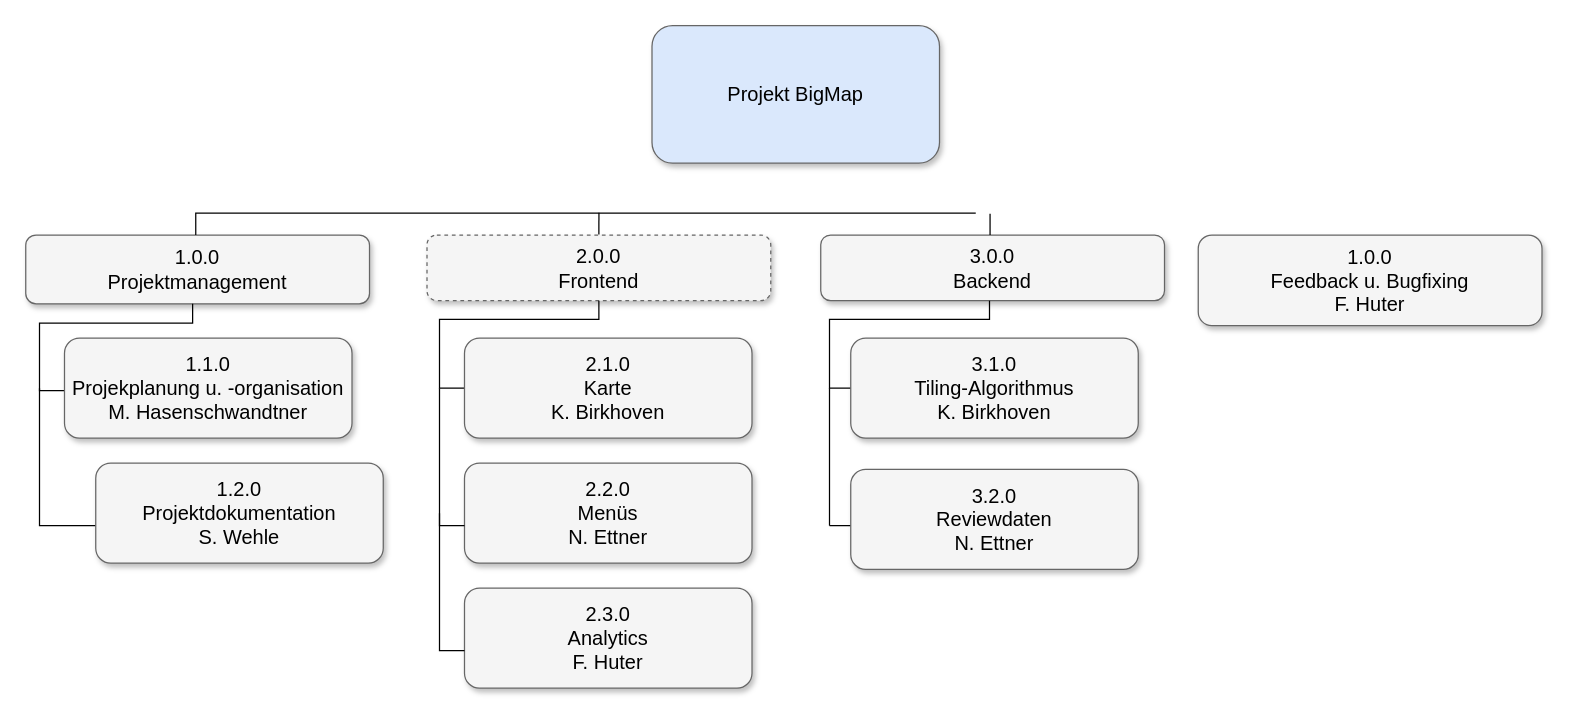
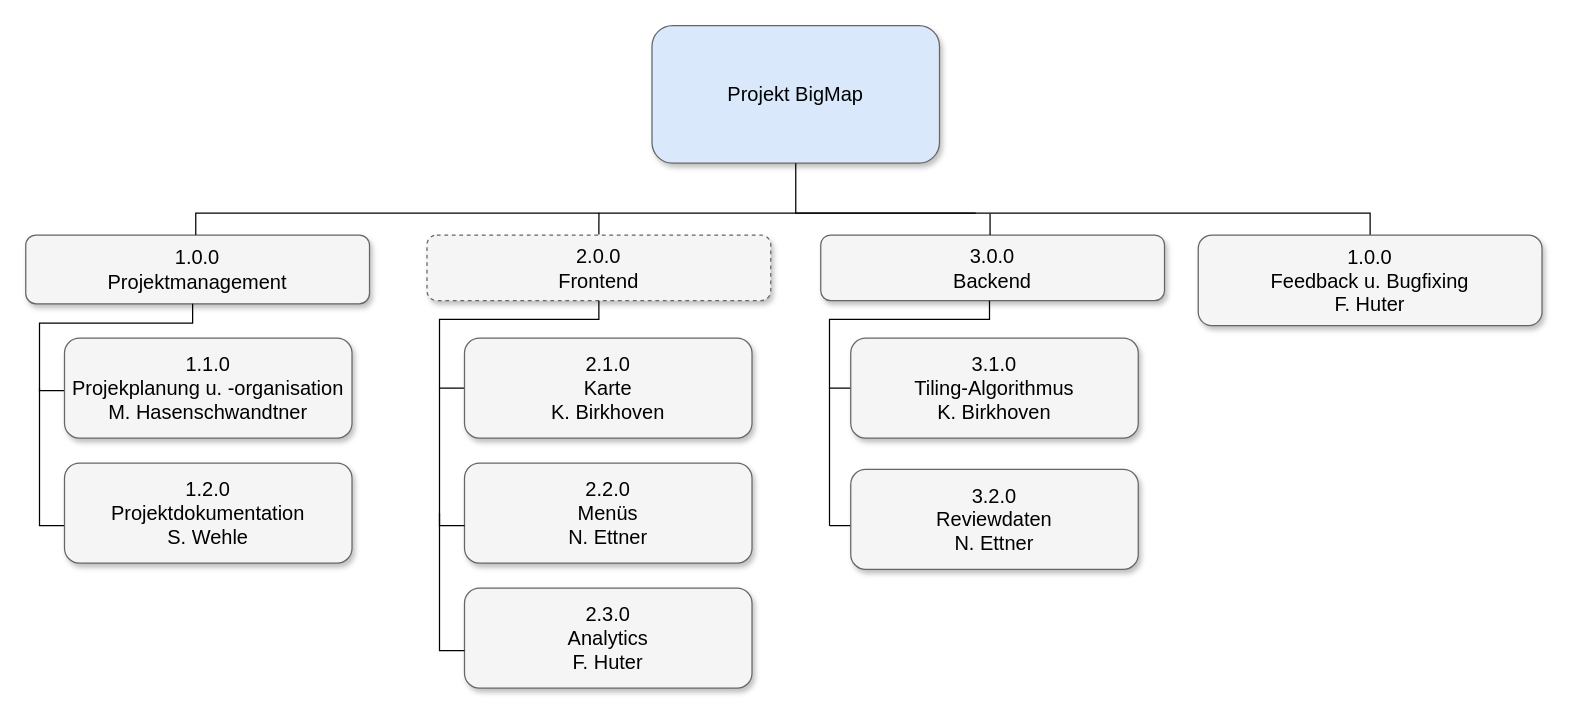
  <mxCell id="0" style=";html=1;" />
  <mxCell id="1" style=";html=1;" parent="0" />
  <mxCell id="2" value="&lt;div&gt;Projekt BigMap&lt;br&gt;&lt;/div&gt;" style="whiteSpace=wrap;html=1;rounded=1;shadow=1;strokeWidth=1;fontSize=16;align=center;fillColor=#dae8fc;strokeColor=#666666;" parent="1" vertex="1"><mxGeometry x="521" y="20" width="230" height="110" as="geometry" /></mxCell>
  <mxCell id="3" value="&lt;div&gt;2.0.0&lt;br&gt;&lt;/div&gt;&lt;div&gt;Frontend&lt;br&gt;&lt;/div&gt;" style="whiteSpace=wrap;html=1;rounded=1;shadow=1;strokeWidth=1;fontSize=16;align=center;fillColor=#f5f5f5;strokeColor=#666666;dashed=1;" parent="1" vertex="1"><mxGeometry x="341" y="187.5" width="275" height="52.5" as="geometry" /></mxCell>
  <mxCell id="4" value="&lt;div&gt;3.0.0&lt;/div&gt;&lt;div&gt;Backend&lt;br&gt;&lt;/div&gt;" style="whiteSpace=wrap;html=1;rounded=1;shadow=1;strokeWidth=1;fontSize=16;align=center;fillColor=#f5f5f5;strokeColor=#666666;" parent="1" vertex="1"><mxGeometry x="656" y="187.5" width="275" height="52.5" as="geometry" /></mxCell>
  <mxCell id="5" value="&lt;div&gt;1.0.0&lt;br&gt;&lt;/div&gt;&lt;div&gt;Projektmanagement&lt;/div&gt;" style="whiteSpace=wrap;html=1;rounded=1;shadow=1;strokeWidth=1;fontSize=16;align=center;fillColor=#f5f5f5;strokeColor=#666666;" parent="1" vertex="1"><mxGeometry x="20" y="187.5" width="275" height="55" as="geometry" /></mxCell>
+ <mxCell id="6" style="edgeStyle=orthogonalEdgeStyle;rounded=0;orthogonalLoop=1;jettySize=auto;html=1;exitX=0.5;exitY=0;exitDx=0;exitDy=0;entryX=0.5;entryY=1;entryDx=0;entryDy=0;endArrow=none;endFill=0;" parent="1" source="7" target="2" edge="1"><mxGeometry relative="1" as="geometry"><Array as="points"><mxPoint x="1096" y="170" /><mxPoint x="636" y="170" /></Array></mxGeometry></mxCell>
  <mxCell id="7" value="&lt;div&gt;1.0.0&lt;/div&gt;&lt;div&gt;Feedback u. Bugfixing&lt;/div&gt;&lt;div&gt;F. Huter&lt;br&gt;&lt;/div&gt;" style="whiteSpace=wrap;html=1;rounded=1;shadow=1;strokeWidth=1;fontSize=16;align=center;fillColor=#f5f5f5;strokeColor=#666666;" parent="1" vertex="1"><mxGeometry x="958" y="187.5" width="275" height="72.5" as="geometry" /></mxCell>
  <mxCell id="8" style="edgeStyle=orthogonalEdgeStyle;rounded=0;orthogonalLoop=1;jettySize=auto;html=1;endArrow=none;endFill=0;exitX=0;exitY=0.625;exitDx=0;exitDy=0;exitPerimeter=0;" parent="1" source="9" edge="1"><mxGeometry relative="1" as="geometry"><mxPoint x="31" y="310" as="targetPoint" /><mxPoint x="41" y="420" as="sourcePoint" /><Array as="points"><mxPoint x="31" y="420" /></Array></mxGeometry></mxCell>
- <mxCell id="9" value="&lt;div&gt;1.2.0&lt;/div&gt;&lt;div&gt;Projektdokumentation&lt;/div&gt;&lt;div&gt;S. Wehle&lt;/div&gt;" style="whiteSpace=wrap;html=1;rounded=1;shadow=1;strokeWidth=1;fontSize=16;align=center;fillColor=#f5f5f5;strokeColor=#666666;" parent="1" vertex="1"><mxGeometry x="76" y="370" width="230" height="80" as="geometry" /></mxCell>
+ <mxCell id="9" value="&lt;div&gt;1.2.0&lt;/div&gt;&lt;div&gt;Projektdokumentation&lt;/div&gt;&lt;div&gt;S. Wehle&lt;/div&gt;" style="whiteSpace=wrap;html=1;rounded=1;shadow=1;strokeWidth=1;fontSize=16;align=center;fillColor=#f5f5f5;strokeColor=#666666;" parent="1" vertex="1"><mxGeometry x="51" y="370" width="230" height="80" as="geometry" /></mxCell>
  <mxCell id="10" style="edgeStyle=orthogonalEdgeStyle;html=1;startSize=6;endFill=0;endSize=6;strokeWidth=1;fontSize=16;rounded=0;endArrow=none;" parent="1" edge="1"><mxGeometry relative="1" as="geometry"><Array as="points"><mxPoint x="780" y="170" /><mxPoint x="156" y="170" /></Array><mxPoint x="780" y="170" as="sourcePoint" /><mxPoint x="156.007" y="187.5" as="targetPoint" /></mxGeometry></mxCell>
  <mxCell id="11" style="edgeStyle=orthogonalEdgeStyle;rounded=0;orthogonalLoop=1;jettySize=auto;html=1;entryX=-0.002;entryY=0.524;entryDx=0;entryDy=0;entryPerimeter=0;endArrow=none;endFill=0;exitX=0.5;exitY=1;exitDx=0;exitDy=0;" parent="1" edge="1"><mxGeometry relative="1" as="geometry"><mxPoint x="153.5" y="242.5" as="sourcePoint" /><mxPoint x="46.54" y="311.92" as="targetPoint" /><Array as="points"><mxPoint x="154" y="258" /><mxPoint x="31" y="258" /><mxPoint x="31" y="312" /><mxPoint x="56" y="312" /></Array></mxGeometry></mxCell>
  <mxCell id="12" value="" style="edgeStyle=orthogonalEdgeStyle;html=1;startSize=6;endFill=0;endSize=6;strokeWidth=1;fontSize=16;rounded=0;entryX=0;entryY=0.5;endArrow=none;" parent="1" source="3" target="13" edge="1"><mxGeometry relative="1" as="geometry"><Array as="points"><mxPoint x="479" y="255" /><mxPoint x="351" y="255" /><mxPoint x="351" y="310" /></Array><mxPoint x="479" y="240" as="sourcePoint" /><mxPoint x="491" y="525" as="targetPoint" /></mxGeometry></mxCell>
  <mxCell id="13" value="2.1.0&lt;div&gt;&lt;div&gt;Karte&lt;br&gt;&lt;/div&gt;&lt;div&gt;K. Birkhoven&lt;br&gt;&lt;/div&gt;&lt;/div&gt;" style="whiteSpace=wrap;html=1;rounded=1;shadow=1;strokeWidth=1;fontSize=16;align=center;fillColor=#f5f5f5;strokeColor=#666666;" parent="1" vertex="1"><mxGeometry x="371" y="270" width="230" height="80" as="geometry" /></mxCell>
  <mxCell id="14" value="&lt;div&gt;2.2.0&lt;/div&gt;&lt;div&gt;&lt;div&gt;Menüs&lt;/div&gt;&lt;div&gt;N. Ettner&lt;/div&gt;&lt;/div&gt;" style="whiteSpace=wrap;html=1;rounded=1;shadow=1;strokeWidth=1;fontSize=16;align=center;fillColor=#f5f5f5;strokeColor=#666666;" parent="1" vertex="1"><mxGeometry x="371" y="370" width="230" height="80" as="geometry" /></mxCell>
  <mxCell id="15" style="edgeStyle=orthogonalEdgeStyle;rounded=0;orthogonalLoop=1;jettySize=auto;html=1;endArrow=none;endFill=0;exitX=0;exitY=0.625;exitDx=0;exitDy=0;exitPerimeter=0;" parent="1" edge="1"><mxGeometry relative="1" as="geometry"><mxPoint x="351" y="310" as="targetPoint" /><mxPoint x="371" y="420" as="sourcePoint" /><Array as="points"><mxPoint x="351" y="420" /></Array></mxGeometry></mxCell>
  <mxCell id="16" value="&lt;div&gt;2.3.0&lt;/div&gt;&lt;div&gt;Analytics&lt;/div&gt;&lt;div&gt;F. Huter&lt;br&gt;&lt;/div&gt;" style="whiteSpace=wrap;html=1;rounded=1;shadow=1;strokeWidth=1;fontSize=16;align=center;fillColor=#f5f5f5;strokeColor=#666666;" parent="1" vertex="1"><mxGeometry x="371" y="470" width="230" height="80" as="geometry" /></mxCell>
  <mxCell id="17" style="edgeStyle=orthogonalEdgeStyle;rounded=0;orthogonalLoop=1;jettySize=auto;html=1;endArrow=none;endFill=0;exitX=0;exitY=0.625;exitDx=0;exitDy=0;exitPerimeter=0;" parent="1" edge="1"><mxGeometry relative="1" as="geometry"><mxPoint x="351" y="410" as="targetPoint" /><mxPoint x="371" y="520" as="sourcePoint" /><Array as="points"><mxPoint x="351" y="520" /></Array></mxGeometry></mxCell>
  <mxCell id="18" value="" style="edgeStyle=orthogonalEdgeStyle;html=1;startSize=6;endFill=0;endSize=6;strokeWidth=1;fontSize=16;rounded=0;endArrow=none;" parent="1" edge="1"><mxGeometry relative="1" as="geometry"><Array as="points"><mxPoint x="791" y="255" /><mxPoint x="663" y="255" /><mxPoint x="663" y="310" /></Array><mxPoint x="791" y="240" as="sourcePoint" /><mxPoint x="681" y="310" as="targetPoint" /></mxGeometry></mxCell>
  <mxCell id="19" value="" style="endArrow=none;html=1;rounded=0;exitX=0.5;exitY=-0.008;exitDx=0;exitDy=0;exitPerimeter=0;" parent="1" source="3" edge="1"><mxGeometry width="50" height="50" relative="1" as="geometry"><mxPoint x="478.415" y="187.505" as="sourcePoint" /><mxPoint x="478.54" y="169.69" as="targetPoint" /></mxGeometry></mxCell>
  <mxCell id="20" value="" style="endArrow=none;html=1;rounded=0;exitX=0.491;exitY=-0.008;exitDx=0;exitDy=0;exitPerimeter=0;" parent="1" edge="1"><mxGeometry width="50" height="50" relative="1" as="geometry"><mxPoint x="791.475" y="187.5" as="sourcePoint" /><mxPoint x="791.45" y="170.42" as="targetPoint" /></mxGeometry></mxCell>
  <mxCell id="21" value="1.1.0&lt;div&gt;&lt;div&gt;Projekplanung u. -organisation&lt;br&gt;&lt;/div&gt;&lt;div&gt;M. Hasenschwandtner&lt;/div&gt;&lt;/div&gt;" style="whiteSpace=wrap;html=1;rounded=1;shadow=1;strokeWidth=1;fontSize=16;align=center;fillColor=#f5f5f5;strokeColor=#666666;" parent="1" vertex="1"><mxGeometry x="51" y="270" width="230" height="80" as="geometry" /></mxCell>
  <mxCell id="22" value="3.1.0&lt;div&gt;&lt;div&gt;Tiling-Algorithmus&lt;br&gt;&lt;/div&gt;&lt;div&gt;K. Birkhoven&lt;br&gt;&lt;/div&gt;&lt;/div&gt;" style="whiteSpace=wrap;html=1;rounded=1;shadow=1;strokeWidth=1;fontSize=16;align=center;fillColor=#f5f5f5;strokeColor=#666666;" parent="1" vertex="1"><mxGeometry x="680" y="270" width="230" height="80" as="geometry" /></mxCell>
  <mxCell id="23" value="" style="endArrow=none;html=1;rounded=0;exitX=-0.001;exitY=0.563;exitDx=0;exitDy=0;exitPerimeter=0;" parent="1" edge="1"><mxGeometry width="50" height="50" relative="1" as="geometry"><mxPoint x="681.77" y="420.04" as="sourcePoint" /><mxPoint x="663" y="420" as="targetPoint" /></mxGeometry></mxCell>
  <mxCell id="24" value="" style="endArrow=none;html=1;rounded=0;" parent="1" edge="1"><mxGeometry width="50" height="50" relative="1" as="geometry"><mxPoint x="663" y="420" as="sourcePoint" /><mxPoint x="663" y="310" as="targetPoint" /></mxGeometry></mxCell>
  <mxCell id="25" value="&lt;div&gt;3.2.0&lt;/div&gt;&lt;div&gt;Reviewdaten&lt;/div&gt;&lt;div&gt;N. Ettner&lt;br&gt;&lt;/div&gt;" style="whiteSpace=wrap;html=1;rounded=1;shadow=1;strokeWidth=1;fontSize=16;align=center;fillColor=#f5f5f5;strokeColor=#666666;" parent="1" vertex="1"><mxGeometry x="680" y="375" width="230" height="80" as="geometry" /></mxCell>
